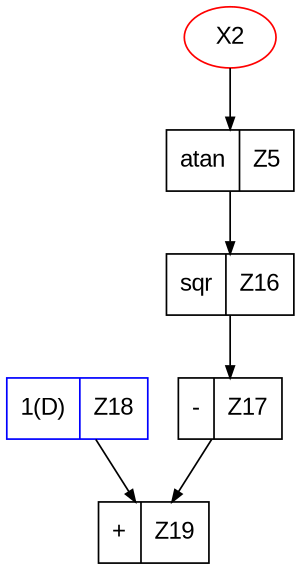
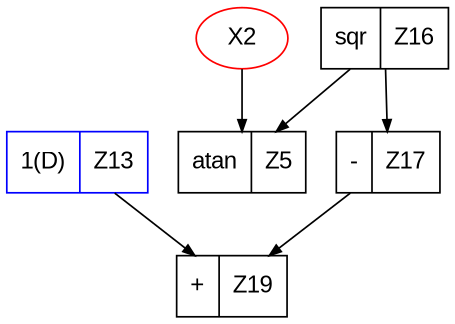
  digraph {
    fontname="Liberation Sans"
    node [color=black fontname="Liberation Sans" shape=record]
    edge [arrowsize=0.7 fontname="Liberation Sans"]
-   n1 [color=blue label="<f0> 1(D)|<f1> Z18"]
+   n1 [color=blue label="<f0> 1(D)|<f1> Z13"]
    n2 [label="<f0>  + |<f1> Z19"]
    n3 [color=red label=X2 shape=ellipse]
    n4 [label="<f0> atan|<f1> Z5"]
    n5 [label="<f0> sqr|<f1> Z16"]
    n6 [label="<f0>  - |<f1> Z17"]
    n1 -> n2
    n3 -> n4
-   n4 -> n5
+   n5 -> n4
    n5 -> n6
    n6 -> n2
  }
